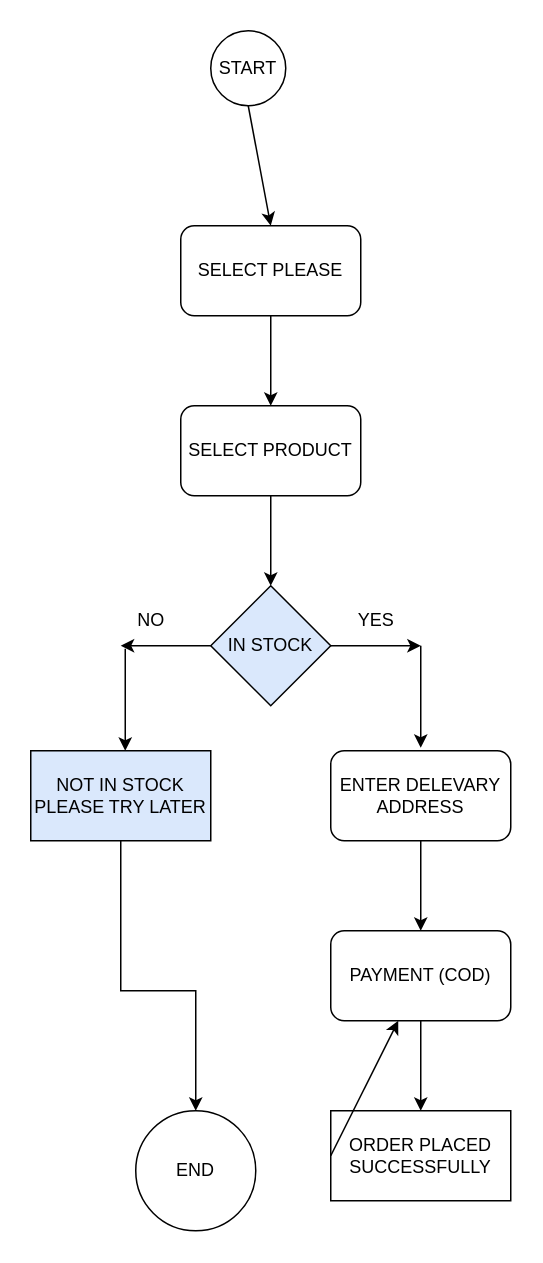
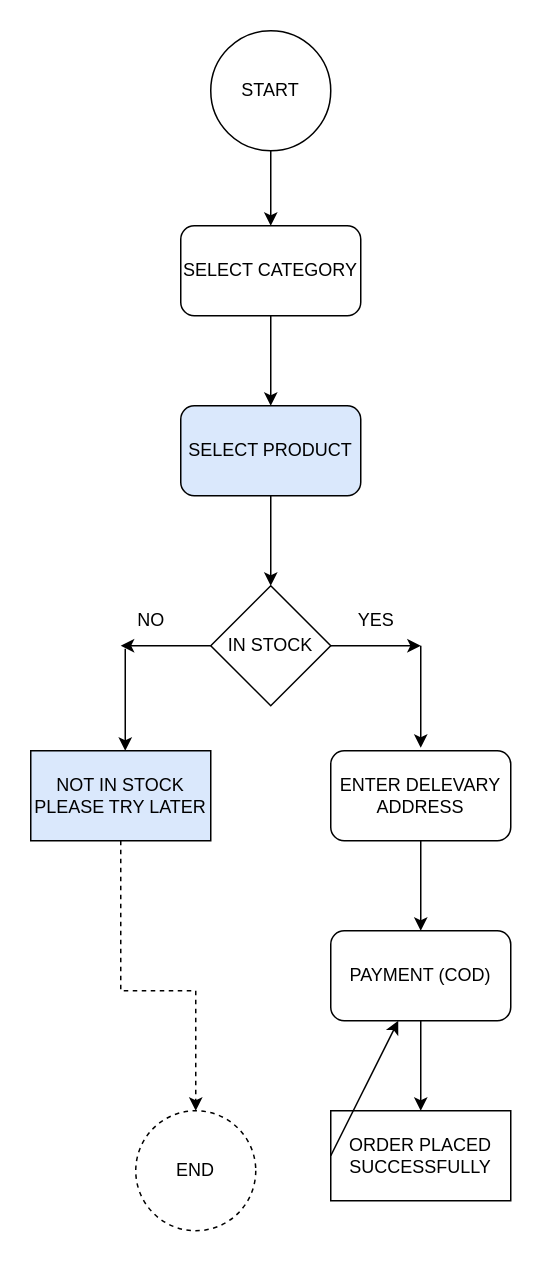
  <mxCell id="0" />
  <mxCell id="1" parent="0" />
- <mxCell id="2" value="START" style="ellipse;whiteSpace=wrap;html=1;aspect=fixed;" vertex="1" parent="1"><mxGeometry x="140" y="20" width="50" height="50" as="geometry" /></mxCell>
+ <mxCell id="2" value="START" style="ellipse;whiteSpace=wrap;html=1;aspect=fixed;" vertex="1" parent="1"><mxGeometry x="140" y="20" width="80" height="80" as="geometry" /></mxCell>
  <mxCell id="3" value="" style="endArrow=classic;html=1;rounded=0;exitX=0.5;exitY=1;exitDx=0;exitDy=0;" edge="1" parent="1" source="2"><mxGeometry width="50" height="50" relative="1" as="geometry"><mxPoint x="140" y="300" as="sourcePoint" /><mxPoint x="180" y="150" as="targetPoint" /></mxGeometry></mxCell>
- <mxCell id="4" value="SELECT PLEASE" style="rounded=1;whiteSpace=wrap;html=1;" vertex="1" parent="1"><mxGeometry x="120" y="150" width="120" height="60" as="geometry" /></mxCell>
+ <mxCell id="4" value="SELECT CATEGORY" style="rounded=1;whiteSpace=wrap;html=1;" vertex="1" parent="1"><mxGeometry x="120" y="150" width="120" height="60" as="geometry" /></mxCell>
  <mxCell id="5" value="" style="endArrow=classic;html=1;rounded=0;exitX=0.5;exitY=1;exitDx=0;exitDy=0;" edge="1" parent="1" source="4"><mxGeometry width="50" height="50" relative="1" as="geometry"><mxPoint x="180" y="220" as="sourcePoint" /><mxPoint x="180" y="270" as="targetPoint" /></mxGeometry></mxCell>
- <mxCell id="6" value="SELECT PRODUCT" style="rounded=1;whiteSpace=wrap;html=1;" vertex="1" parent="1"><mxGeometry x="120" y="270" width="120" height="60" as="geometry" /></mxCell>
+ <mxCell id="6" value="SELECT PRODUCT" style="rounded=1;whiteSpace=wrap;html=1;fillColor=#dae8fc;" vertex="1" parent="1"><mxGeometry x="120" y="270" width="120" height="60" as="geometry" /></mxCell>
  <mxCell id="7" value="" style="endArrow=classic;html=1;rounded=0;exitX=0.5;exitY=1;exitDx=0;exitDy=0;" edge="1" parent="1" source="6"><mxGeometry width="50" height="50" relative="1" as="geometry"><mxPoint x="140" y="400" as="sourcePoint" /><mxPoint x="180" y="390" as="targetPoint" /></mxGeometry></mxCell>
- <mxCell id="8" value="IN STOCK" style="rhombus;whiteSpace=wrap;html=1;fillColor=#dae8fc;" vertex="1" parent="1"><mxGeometry x="140" y="390" width="80" height="80" as="geometry" /></mxCell>
+ <mxCell id="8" value="IN STOCK" style="rhombus;whiteSpace=wrap;html=1;" vertex="1" parent="1"><mxGeometry x="140" y="390" width="80" height="80" as="geometry" /></mxCell>
  <mxCell id="9" value="" style="endArrow=classic;html=1;rounded=0;exitX=0;exitY=0.5;exitDx=0;exitDy=0;" edge="1" parent="1" source="8"><mxGeometry width="50" height="50" relative="1" as="geometry"><mxPoint x="140" y="500" as="sourcePoint" /><mxPoint x="80" y="430" as="targetPoint" /></mxGeometry></mxCell>
  <mxCell id="10" value="" style="endArrow=classic;html=1;rounded=0;exitX=1;exitY=0.5;exitDx=0;exitDy=0;" edge="1" parent="1" source="8"><mxGeometry width="50" height="50" relative="1" as="geometry"><mxPoint x="140" y="500" as="sourcePoint" /><mxPoint x="280" y="430" as="targetPoint" /></mxGeometry></mxCell>
  <mxCell id="11" value="YES" style="text;html=1;align=center;verticalAlign=middle;resizable=0;points=[];autosize=1;strokeColor=none;fillColor=none;" vertex="1" parent="1"><mxGeometry x="225" y="398" width="50" height="30" as="geometry" /></mxCell>
  <mxCell id="12" value="NO" style="text;html=1;align=center;verticalAlign=middle;resizable=0;points=[];autosize=1;strokeColor=none;fillColor=none;" vertex="1" parent="1"><mxGeometry x="80" y="398" width="40" height="30" as="geometry" /></mxCell>
  <mxCell id="13" value="" style="endArrow=classic;html=1;rounded=0;exitX=0.075;exitY=1.133;exitDx=0;exitDy=0;exitPerimeter=0;" edge="1" parent="1" source="12"><mxGeometry width="50" height="50" relative="1" as="geometry"><mxPoint x="140" y="500" as="sourcePoint" /><mxPoint x="83" y="500" as="targetPoint" /></mxGeometry></mxCell>
  <mxCell id="14" value="" style="endArrow=classic;html=1;rounded=0;exitX=0.075;exitY=1.133;exitDx=0;exitDy=0;exitPerimeter=0;" edge="1" parent="1"><mxGeometry width="50" height="50" relative="1" as="geometry"><mxPoint x="280" y="430" as="sourcePoint" /><mxPoint x="280" y="498" as="targetPoint" /></mxGeometry></mxCell>
  <mxCell id="15" value="NOT IN STOCK PLEASE TRY LATER" style="rounded=0;whiteSpace=wrap;html=1;fillColor=#dae8fc;" vertex="1" parent="1"><mxGeometry x="20" y="500" width="120" height="60" as="geometry" /></mxCell>
  <mxCell id="16" value="ENTER DELEVARY ADDRESS" style="rounded=1;whiteSpace=wrap;html=1;" vertex="1" parent="1"><mxGeometry x="220" y="500" width="120" height="60" as="geometry" /></mxCell>
  <mxCell id="17" value="" style="endArrow=classic;html=1;rounded=0;exitX=0.5;exitY=1;exitDx=0;exitDy=0;" edge="1" parent="1" source="16"><mxGeometry width="50" height="50" relative="1" as="geometry"><mxPoint x="140" y="600" as="sourcePoint" /><mxPoint x="280" y="620" as="targetPoint" /></mxGeometry></mxCell>
  <mxCell id="18" value="PAYMENT (COD)" style="rounded=1;whiteSpace=wrap;html=1;" vertex="1" parent="1"><mxGeometry x="220" y="620" width="120" height="60" as="geometry" /></mxCell>
  <mxCell id="19" value="" style="endArrow=classic;html=1;rounded=0;exitX=0.5;exitY=1;exitDx=0;exitDy=0;" edge="1" parent="1" source="18"><mxGeometry width="50" height="50" relative="1" as="geometry"><mxPoint x="140" y="600" as="sourcePoint" /><mxPoint x="280" y="740" as="targetPoint" /></mxGeometry></mxCell>
  <mxCell id="20" value="ORDER PLACED SUCCESSFULLY" style="rounded=0;whiteSpace=wrap;html=1;" vertex="1" parent="1"><mxGeometry x="220" y="740" width="120" height="60" as="geometry" /></mxCell>
- <mxCell id="21" value="END" style="ellipse;whiteSpace=wrap;html=1;aspect=fixed;" vertex="1" parent="1"><mxGeometry x="90" y="740" width="80" height="80" as="geometry" /></mxCell>
- <mxCell id="22" value="" style="endArrow=classic;html=1;rounded=0;exitX=0.5;exitY=1;exitDx=0;exitDy=0;entryX=0.5;entryY=0;entryDx=0;entryDy=0;" edge="1" parent="1" source="15" target="21"><mxGeometry width="50" height="50" relative="1" as="geometry"><mxPoint x="140" y="700" as="sourcePoint" /><mxPoint x="80" y="680" as="targetPoint" /><Array as="points"><mxPoint x="80" y="660" /><mxPoint x="130" y="660" /></Array></mxGeometry></mxCell>
+ <mxCell id="21" value="END" style="ellipse;whiteSpace=wrap;html=1;aspect=fixed;dashed=1;" vertex="1" parent="1"><mxGeometry x="90" y="740" width="80" height="80" as="geometry" /></mxCell>
+ <mxCell id="22" value="" style="endArrow=classic;html=1;rounded=0;exitX=0.5;exitY=1;exitDx=0;exitDy=0;entryX=0.5;entryY=0;entryDx=0;entryDy=0;dashed=1;" edge="1" parent="1" source="15" target="21"><mxGeometry width="50" height="50" relative="1" as="geometry"><mxPoint x="140" y="700" as="sourcePoint" /><mxPoint x="80" y="680" as="targetPoint" /><Array as="points"><mxPoint x="80" y="660" /><mxPoint x="130" y="660" /></Array></mxGeometry></mxCell>
  <mxCell id="23" value="" style="endArrow=classic;html=1;rounded=0;exitX=0;exitY=0.5;exitDx=0;exitDy=0;" edge="1" parent="1" source="20" target="18"><mxGeometry width="50" height="50" relative="1" as="geometry"><mxPoint x="140" y="700" as="sourcePoint" /><mxPoint x="190" y="650" as="targetPoint" /></mxGeometry></mxCell>
